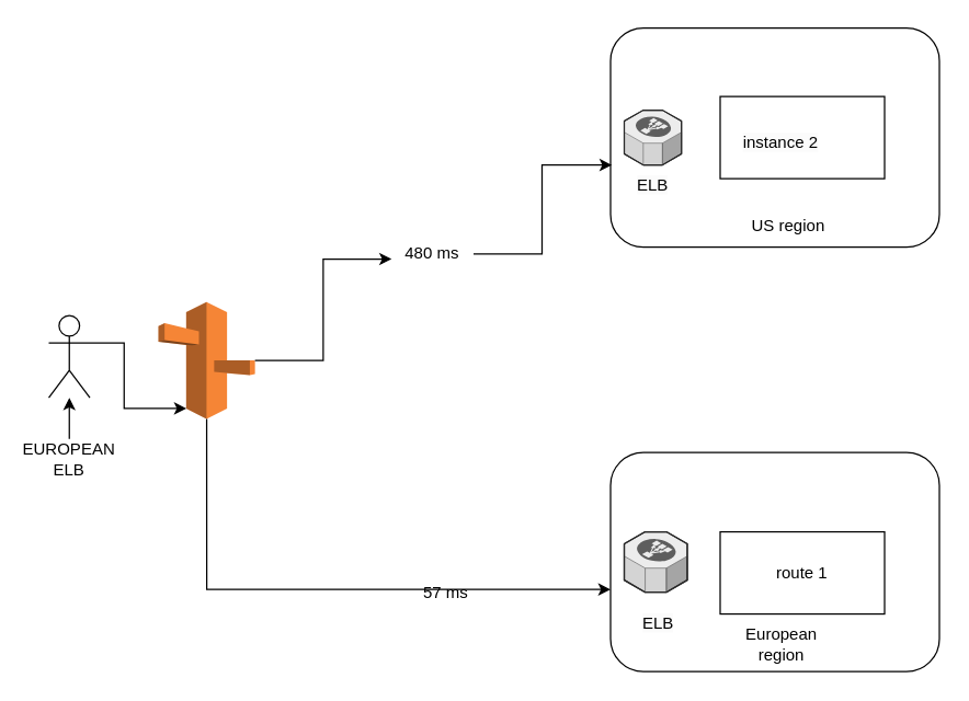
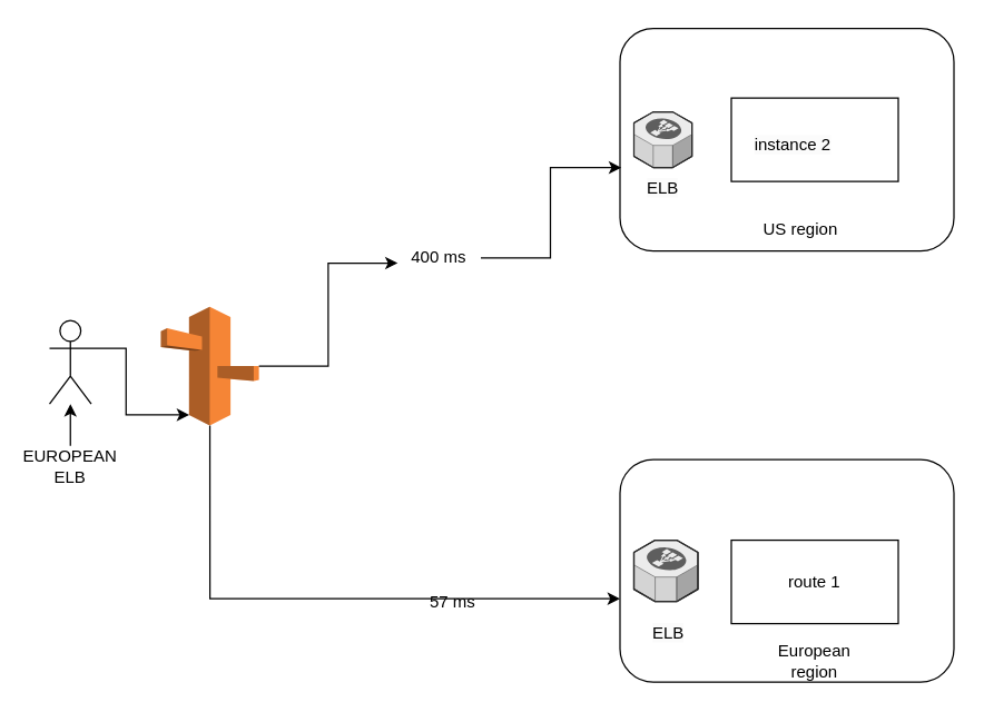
  <mxCell id="0" />
  <mxCell id="1" parent="0" />
  <mxCell id="2" value="" style="outlineConnect=0;dashed=0;verticalLabelPosition=bottom;verticalAlign=top;align=center;html=1;shape=mxgraph.aws3.route_53;fillColor=#F58536;gradientColor=none;" vertex="1" parent="1"><mxGeometry x="115" y="220" width="70.5" height="85.5" as="geometry" /></mxCell>
  <mxCell id="3" value="" style="rounded=1;whiteSpace=wrap;html=1;" vertex="1" parent="1"><mxGeometry x="445" y="20" width="240" height="160" as="geometry" /></mxCell>
  <mxCell id="4" value="&lt;span style=&quot;caret-color: rgb(0, 0, 0); color: rgb(0, 0, 0); font-family: Helvetica; font-size: 12.0px; font-style: normal; font-variant-caps: normal; font-weight: 400; letter-spacing: normal; orphans: auto; text-align: center; text-indent: 0px; text-transform: none; white-space: normal; widows: auto; word-spacing: 0px; -webkit-text-stroke-width: 0px; background-color: rgb(251, 251, 251); text-decoration: none; display: inline !important; float: none;&quot;&gt;ELB&lt;/span&gt;" style="rounded=1;whiteSpace=wrap;html=1;" vertex="1" parent="1"><mxGeometry x="445" y="330" width="240" height="160" as="geometry" /></mxCell>
  <mxCell id="5" value="" style="verticalLabelPosition=bottom;html=1;verticalAlign=top;strokeWidth=1;align=center;outlineConnect=0;dashed=0;outlineConnect=0;shape=mxgraph.aws3d.elasticLoadBalancing;fillColor=#ECECEC;strokeColor=#5E5E5E;aspect=fixed;" vertex="1" parent="1"><mxGeometry x="455" y="387.96" width="45.99" height="44.08" as="geometry" /></mxCell>
  <mxCell id="6" value="" style="verticalLabelPosition=bottom;html=1;verticalAlign=top;strokeWidth=1;align=center;outlineConnect=0;dashed=0;outlineConnect=0;shape=mxgraph.aws3d.elasticLoadBalancing;fillColor=#ECECEC;strokeColor=#5E5E5E;aspect=fixed;" vertex="1" parent="1"><mxGeometry x="455" y="80" width="41.74" height="40" as="geometry" /></mxCell>
  <mxCell id="7" value="" style="rounded=0;whiteSpace=wrap;html=1;" vertex="1" parent="1"><mxGeometry x="525" y="70" width="120" height="60" as="geometry" /></mxCell>
  <mxCell id="8" value="" style="rounded=0;whiteSpace=wrap;html=1;" vertex="1" parent="1"><mxGeometry x="525" y="387.96" width="120" height="60" as="geometry" /></mxCell>
  <mxCell id="9" value="route 1" style="text;html=1;align=center;verticalAlign=middle;whiteSpace=wrap;rounded=0;" vertex="1" parent="1"><mxGeometry x="555" y="402.96" width="60" height="30" as="geometry" /></mxCell>
  <mxCell id="10" value="&lt;span style=&quot;caret-color: rgb(0, 0, 0); color: rgb(0, 0, 0); font-family: Helvetica; font-size: 12.0px; font-style: normal; font-variant-caps: normal; font-weight: 400; letter-spacing: normal; orphans: auto; text-align: center; text-indent: 0px; text-transform: none; white-space: normal; widows: auto; word-spacing: 0px; -webkit-text-stroke-width: 0px; background-color: rgb(251, 251, 251); text-decoration: none; display: inline !important; float: none;&quot;&gt;instance 2&lt;/span&gt;" style="text;whiteSpace=wrap;html=1;" vertex="1" parent="1"><mxGeometry x="540" y="90" width="90" height="40" as="geometry" /></mxCell>
  <mxCell id="11" value="US region" style="text;html=1;align=center;verticalAlign=middle;whiteSpace=wrap;rounded=0;" vertex="1" parent="1"><mxGeometry x="545" y="150" width="60" height="30" as="geometry" /></mxCell>
- <mxCell id="12" value="European region" style="text;html=1;align=center;verticalAlign=middle;whiteSpace=wrap;rounded=0;" vertex="1" parent="1"><mxGeometry x="540" y="455" width="60" height="30" as="geometry" /></mxCell>
+ <mxCell id="12" value="European region" style="text;html=1;align=center;verticalAlign=middle;whiteSpace=wrap;rounded=0;" vertex="1" parent="1"><mxGeometry x="555" y="460" width="60" height="30" as="geometry" /></mxCell>
  <mxCell id="13" value="&lt;span style=&quot;caret-color: rgb(0, 0, 0); color: rgb(0, 0, 0); font-family: Helvetica; font-size: 12.0px; font-style: normal; font-variant-caps: normal; font-weight: 400; letter-spacing: normal; orphans: auto; text-align: center; text-indent: 0px; text-transform: none; white-space: normal; widows: auto; word-spacing: 0px; -webkit-text-stroke-width: 0px; background-color: rgb(251, 251, 251); text-decoration: none; display: inline !important; float: none;&quot;&gt;ELB&lt;/span&gt;" style="text;html=1;align=center;verticalAlign=middle;whiteSpace=wrap;rounded=0;" vertex="1" parent="1"><mxGeometry x="445.87" y="120" width="60" height="30" as="geometry" /></mxCell>
  <mxCell id="14" value="&lt;span style=&quot;caret-color: rgb(0, 0, 0); color: rgb(0, 0, 0); font-family: Helvetica; font-size: 12.0px; font-style: normal; font-variant-caps: normal; font-weight: 400; letter-spacing: normal; orphans: auto; text-align: center; text-indent: 0px; text-transform: none; white-space: normal; widows: auto; word-spacing: 0px; -webkit-text-stroke-width: 0px; background-color: rgb(251, 251, 251); text-decoration: none; display: inline !important; float: none;&quot;&gt;ELB&lt;/span&gt;" style="text;html=1;align=center;verticalAlign=middle;whiteSpace=wrap;rounded=0;" vertex="1" parent="1"><mxGeometry x="450" y="440" width="60" height="30" as="geometry" /></mxCell>
  <mxCell id="15" style="edgeStyle=orthogonalEdgeStyle;rounded=0;orthogonalLoop=1;jettySize=auto;html=1;exitX=1;exitY=0.5;exitDx=0;exitDy=0;exitPerimeter=0;entryX=0.004;entryY=0.625;entryDx=0;entryDy=0;entryPerimeter=0;" edge="1" parent="1" source="18" target="3"><mxGeometry relative="1" as="geometry" /></mxCell>
  <mxCell id="16" style="edgeStyle=orthogonalEdgeStyle;rounded=0;orthogonalLoop=1;jettySize=auto;html=1;exitX=0.5;exitY=1;exitDx=0;exitDy=0;exitPerimeter=0;entryX=0;entryY=0.625;entryDx=0;entryDy=0;entryPerimeter=0;" edge="1" parent="1" source="2" target="4"><mxGeometry relative="1" as="geometry" /></mxCell>
  <mxCell id="17" value="" style="edgeStyle=orthogonalEdgeStyle;rounded=0;orthogonalLoop=1;jettySize=auto;html=1;exitX=1;exitY=0.5;exitDx=0;exitDy=0;exitPerimeter=0;entryX=0.004;entryY=0.625;entryDx=0;entryDy=0;entryPerimeter=0;" edge="1" parent="1" source="2" target="18"><mxGeometry relative="1" as="geometry"><mxPoint x="186" y="263" as="sourcePoint" /><mxPoint x="446" y="120" as="targetPoint" /></mxGeometry></mxCell>
- <mxCell id="18" value="480 ms" style="text;html=1;align=center;verticalAlign=middle;whiteSpace=wrap;rounded=0;" vertex="1" parent="1"><mxGeometry x="285" y="170" width="60" height="30" as="geometry" /></mxCell>
+ <mxCell id="18" value="400 ms" style="text;html=1;align=center;verticalAlign=middle;whiteSpace=wrap;rounded=0;" vertex="1" parent="1"><mxGeometry x="285" y="170" width="60" height="30" as="geometry" /></mxCell>
  <mxCell id="19" value="57 ms" style="text;html=1;align=center;verticalAlign=middle;whiteSpace=wrap;rounded=0;" vertex="1" parent="1"><mxGeometry x="295" y="417.96" width="60" height="30" as="geometry" /></mxCell>
  <mxCell id="20" value="" style="shape=umlActor;verticalLabelPosition=bottom;verticalAlign=top;html=1;outlineConnect=0;" vertex="1" parent="1"><mxGeometry x="35" y="230" width="30" height="60" as="geometry" /></mxCell>
  <mxCell id="21" style="edgeStyle=orthogonalEdgeStyle;rounded=0;orthogonalLoop=1;jettySize=auto;html=1;exitX=1;exitY=0.333;exitDx=0;exitDy=0;exitPerimeter=0;entryX=0.29;entryY=0.91;entryDx=0;entryDy=0;entryPerimeter=0;" edge="1" parent="1" source="20" target="2"><mxGeometry relative="1" as="geometry" /></mxCell>
  <mxCell id="22" value="" style="edgeStyle=orthogonalEdgeStyle;rounded=0;orthogonalLoop=1;jettySize=auto;html=1;" edge="1" parent="1" source="23" target="20"><mxGeometry relative="1" as="geometry" /></mxCell>
  <mxCell id="23" value="EUROPEAN ELB" style="text;html=1;align=center;verticalAlign=middle;whiteSpace=wrap;rounded=0;" vertex="1" parent="1"><mxGeometry x="20" y="320" width="60" height="30" as="geometry" /></mxCell>
  <mxCell id="24" style="edgeStyle=orthogonalEdgeStyle;rounded=0;orthogonalLoop=1;jettySize=auto;html=1;exitX=0.5;exitY=1;exitDx=0;exitDy=0;" edge="1" parent="1" source="23" target="23"><mxGeometry relative="1" as="geometry" /></mxCell>
